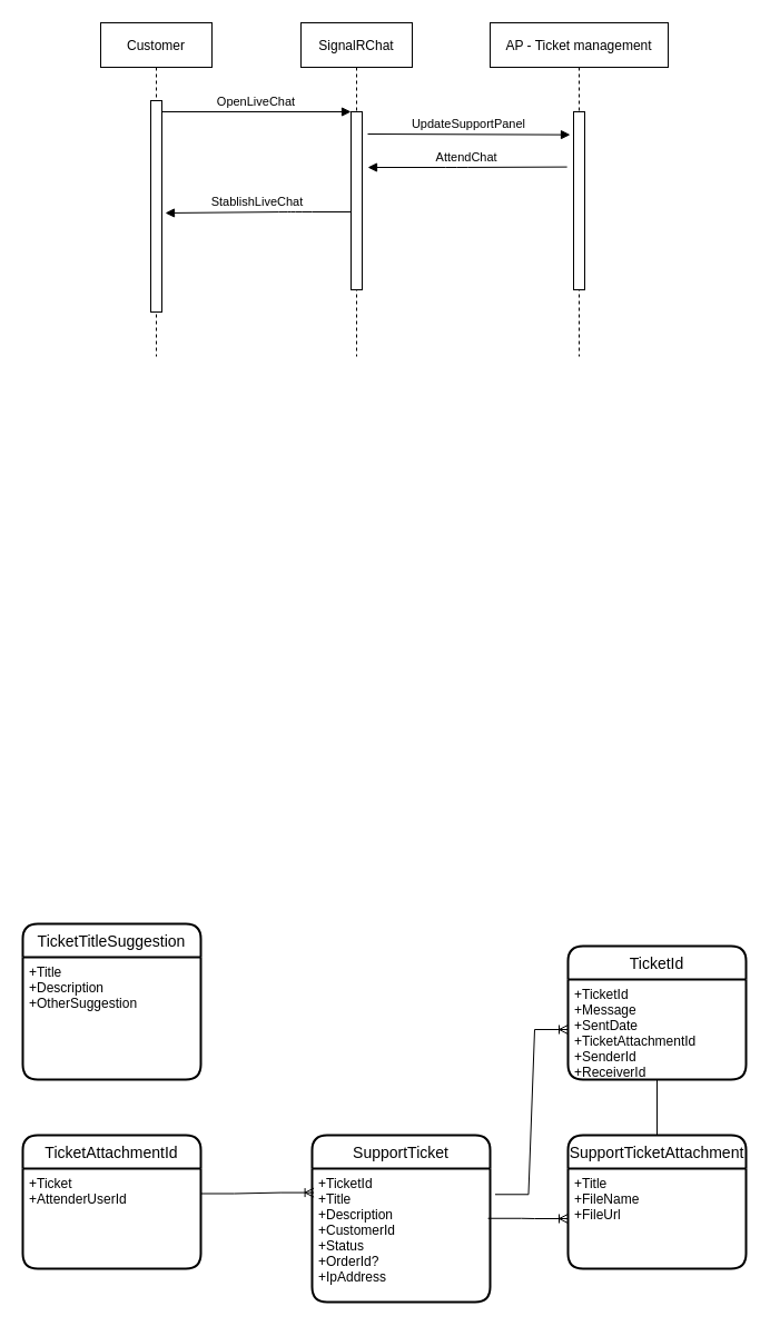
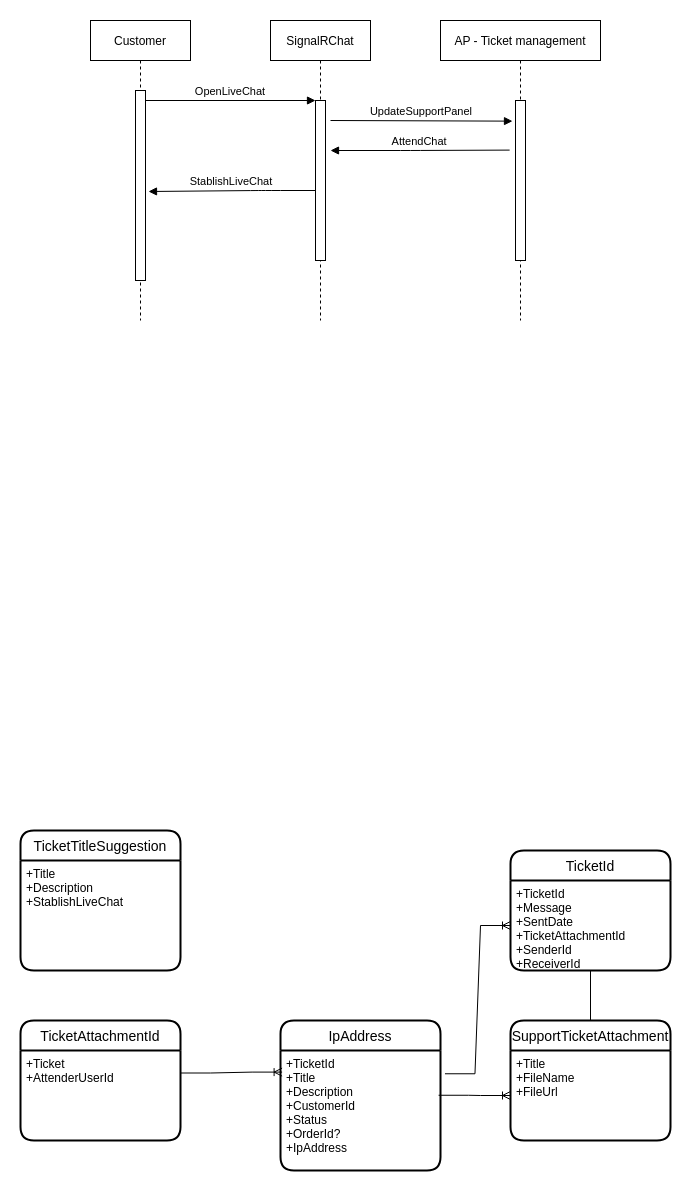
  <mxCell id="0" />
  <mxCell id="1" parent="0" />
  <mxCell id="2" value="Customer" style="shape=umlLifeline;perimeter=lifelinePerimeter;container=1;collapsible=0;recursiveResize=0;rounded=0;shadow=0;strokeWidth=1;" parent="1" vertex="1"><mxGeometry x="90" y="20" width="100" height="300" as="geometry" /></mxCell>
  <mxCell id="3" value="" style="points=[];perimeter=orthogonalPerimeter;rounded=0;shadow=0;strokeWidth=1;" parent="2" vertex="1"><mxGeometry x="45" y="70" width="10" height="190" as="geometry" /></mxCell>
  <mxCell id="4" value="SignalRChat" style="shape=umlLifeline;perimeter=lifelinePerimeter;container=1;collapsible=0;recursiveResize=0;rounded=0;shadow=0;strokeWidth=1;" parent="1" vertex="1"><mxGeometry x="270" y="20" width="100" height="300" as="geometry" /></mxCell>
  <mxCell id="5" value="" style="points=[];perimeter=orthogonalPerimeter;rounded=0;shadow=0;strokeWidth=1;" parent="4" vertex="1"><mxGeometry x="45" y="80" width="10" height="160" as="geometry" /></mxCell>
  <mxCell id="6" value="OpenLiveChat" style="verticalAlign=bottom;endArrow=block;entryX=0;entryY=0;shadow=0;strokeWidth=1;" parent="1" source="3" target="5" edge="1"><mxGeometry relative="1" as="geometry"><mxPoint x="245" y="100" as="sourcePoint" /></mxGeometry></mxCell>
  <mxCell id="7" value="StablishLiveChat" style="verticalAlign=bottom;endArrow=block;shadow=0;strokeWidth=1;entryX=0.58;entryY=0.57;entryDx=0;entryDy=0;entryPerimeter=0;" parent="1" source="5" target="2" edge="1"><mxGeometry relative="1" as="geometry"><mxPoint x="210" y="140" as="sourcePoint" /><mxPoint x="150" y="140" as="targetPoint" /><Array as="points"><mxPoint x="270" y="190" /><mxPoint x="260" y="190" /></Array></mxGeometry></mxCell>
- <mxCell id="8" value="SupportTicket" style="swimlane;childLayout=stackLayout;horizontal=1;startSize=30;horizontalStack=0;rounded=1;fontSize=14;fontStyle=0;strokeWidth=2;resizeParent=0;resizeLast=1;shadow=0;dashed=0;align=center;" parent="1" vertex="1"><mxGeometry x="280" y="1020" width="160" height="150" as="geometry" /></mxCell>
+ <mxCell id="8" value="IpAddress" style="swimlane;childLayout=stackLayout;horizontal=1;startSize=30;horizontalStack=0;rounded=1;fontSize=14;fontStyle=0;strokeWidth=2;resizeParent=0;resizeLast=1;shadow=0;dashed=0;align=center;" parent="1" vertex="1"><mxGeometry x="280" y="1020" width="160" height="150" as="geometry" /></mxCell>
  <mxCell id="9" value="+TicketId&#10;+Title&#10;+Description&#10;+CustomerId&#10;+Status&#10;+OrderId?&#10;+IpAddress&#10;" style="align=left;strokeColor=none;fillColor=none;spacingLeft=4;fontSize=12;verticalAlign=top;resizable=0;rotatable=0;part=1;" parent="8" vertex="1"><mxGeometry y="30" width="160" height="120" as="geometry" /></mxCell>
  <mxCell id="10" value="SupportTicketAttachment" style="swimlane;childLayout=stackLayout;horizontal=1;startSize=30;horizontalStack=0;rounded=1;fontSize=14;fontStyle=0;strokeWidth=2;resizeParent=0;resizeLast=1;shadow=0;dashed=0;align=center;" parent="1" vertex="1"><mxGeometry x="510" y="1020" width="160" height="120" as="geometry" /></mxCell>
  <mxCell id="11" value="+Title&#10;+FileName&#10;+FileUrl&#10;" style="align=left;strokeColor=none;fillColor=none;spacingLeft=4;fontSize=12;verticalAlign=top;resizable=0;rotatable=0;part=1;" parent="10" vertex="1"><mxGeometry y="30" width="160" height="90" as="geometry" /></mxCell>
  <mxCell id="12" value="TicketId" style="swimlane;childLayout=stackLayout;horizontal=1;startSize=30;horizontalStack=0;rounded=1;fontSize=14;fontStyle=0;strokeWidth=2;resizeParent=0;resizeLast=1;shadow=0;dashed=0;align=center;" parent="1" vertex="1"><mxGeometry x="510" y="850" width="160" height="120" as="geometry" /></mxCell>
  <mxCell id="13" value="+TicketId&#10;+Message&#10;+SentDate&#10;+TicketAttachmentId&#10;+SenderId&#10;+ReceiverId" style="align=left;strokeColor=none;fillColor=none;spacingLeft=4;fontSize=12;verticalAlign=top;resizable=0;rotatable=0;part=1;" parent="12" vertex="1"><mxGeometry y="30" width="160" height="90" as="geometry" /></mxCell>
  <mxCell id="14" value="" style="edgeStyle=entityRelationEdgeStyle;fontSize=12;html=1;endArrow=ERoneToMany;rounded=0;exitX=1.028;exitY=0.194;exitDx=0;exitDy=0;exitPerimeter=0;" parent="1" source="9" target="13" edge="1"><mxGeometry width="100" height="100" relative="1" as="geometry"><mxPoint x="440" y="1060" as="sourcePoint" /><mxPoint x="550" y="890" as="targetPoint" /></mxGeometry></mxCell>
  <mxCell id="15" value="" style="edgeStyle=entityRelationEdgeStyle;fontSize=12;html=1;endArrow=ERoneToMany;rounded=0;exitX=0.988;exitY=0.373;exitDx=0;exitDy=0;exitPerimeter=0;" parent="1" source="9" target="11" edge="1"><mxGeometry width="100" height="100" relative="1" as="geometry"><mxPoint x="453.52" y="1070.35" as="sourcePoint" /><mxPoint x="550" y="1091" as="targetPoint" /></mxGeometry></mxCell>
  <mxCell id="16" value="" style="endArrow=none;html=1;rounded=0;" parent="1" source="13" target="10" edge="1"><mxGeometry relative="1" as="geometry"><mxPoint x="624" y="960" as="sourcePoint" /><mxPoint x="510" y="1020" as="targetPoint" /></mxGeometry></mxCell>
  <mxCell id="17" value="TicketTitleSuggestion" style="swimlane;childLayout=stackLayout;horizontal=1;startSize=30;horizontalStack=0;rounded=1;fontSize=14;fontStyle=0;strokeWidth=2;resizeParent=0;resizeLast=1;shadow=0;dashed=0;align=center;" parent="1" vertex="1"><mxGeometry x="20" y="830" width="160" height="140" as="geometry" /></mxCell>
- <mxCell id="18" value="+Title&#10;+Description&#10;+OtherSuggestion&#10;&#10;&#10;&#10;&#10;" style="align=left;strokeColor=none;fillColor=none;spacingLeft=4;fontSize=12;verticalAlign=top;resizable=0;rotatable=0;part=1;" parent="17" vertex="1"><mxGeometry y="30" width="160" height="110" as="geometry" /></mxCell>
+ <mxCell id="18" value="+Title&#10;+Description&#10;+StablishLiveChat&#10;&#10;&#10;&#10;&#10;" style="align=left;strokeColor=none;fillColor=none;spacingLeft=4;fontSize=12;verticalAlign=top;resizable=0;rotatable=0;part=1;" parent="17" vertex="1"><mxGeometry y="30" width="160" height="110" as="geometry" /></mxCell>
  <mxCell id="19" value="TicketAttachmentId" style="swimlane;childLayout=stackLayout;horizontal=1;startSize=30;horizontalStack=0;rounded=1;fontSize=14;fontStyle=0;strokeWidth=2;resizeParent=0;resizeLast=1;shadow=0;dashed=0;align=center;" parent="1" vertex="1"><mxGeometry x="20" y="1020" width="160" height="120" as="geometry" /></mxCell>
  <mxCell id="20" value="+Ticket&#10;+AttenderUserId&#10;&#10;" style="align=left;strokeColor=none;fillColor=none;spacingLeft=4;fontSize=12;verticalAlign=top;resizable=0;rotatable=0;part=1;" parent="19" vertex="1"><mxGeometry y="30" width="160" height="90" as="geometry" /></mxCell>
  <mxCell id="21" value="" style="edgeStyle=entityRelationEdgeStyle;fontSize=12;html=1;endArrow=ERoneToMany;rounded=0;exitX=1;exitY=0.25;exitDx=0;exitDy=0;entryX=0.01;entryY=0.18;entryDx=0;entryDy=0;entryPerimeter=0;" parent="1" source="20" target="9" edge="1"><mxGeometry width="100" height="100" relative="1" as="geometry"><mxPoint x="270" y="1130" as="sourcePoint" /><mxPoint x="280" y="1073" as="targetPoint" /></mxGeometry></mxCell>
  <mxCell id="22" value="AP - Ticket management" style="shape=umlLifeline;perimeter=lifelinePerimeter;container=1;collapsible=0;recursiveResize=0;rounded=0;shadow=0;strokeWidth=1;" parent="1" vertex="1"><mxGeometry x="440" y="20" width="160" height="300" as="geometry" /></mxCell>
  <mxCell id="23" value="" style="points=[];perimeter=orthogonalPerimeter;rounded=0;shadow=0;strokeWidth=1;" parent="22" vertex="1"><mxGeometry x="75" y="80" width="10" height="160" as="geometry" /></mxCell>
  <mxCell id="24" value="UpdateSupportPanel" style="verticalAlign=bottom;endArrow=block;shadow=0;strokeWidth=1;entryX=-0.3;entryY=0.129;entryDx=0;entryDy=0;entryPerimeter=0;" parent="1" target="23" edge="1"><mxGeometry relative="1" as="geometry"><mxPoint x="330" y="120" as="sourcePoint" /><mxPoint x="510" y="120" as="targetPoint" /></mxGeometry></mxCell>
  <mxCell id="25" value="AttendChat" style="verticalAlign=bottom;endArrow=block;shadow=0;strokeWidth=1;exitX=-0.586;exitY=0.31;exitDx=0;exitDy=0;exitPerimeter=0;" parent="1" source="23" edge="1"><mxGeometry relative="1" as="geometry"><mxPoint x="325" y="150" as="sourcePoint" /><mxPoint x="330" y="150" as="targetPoint" /><Array as="points"><mxPoint x="410" y="150" /></Array></mxGeometry></mxCell>
